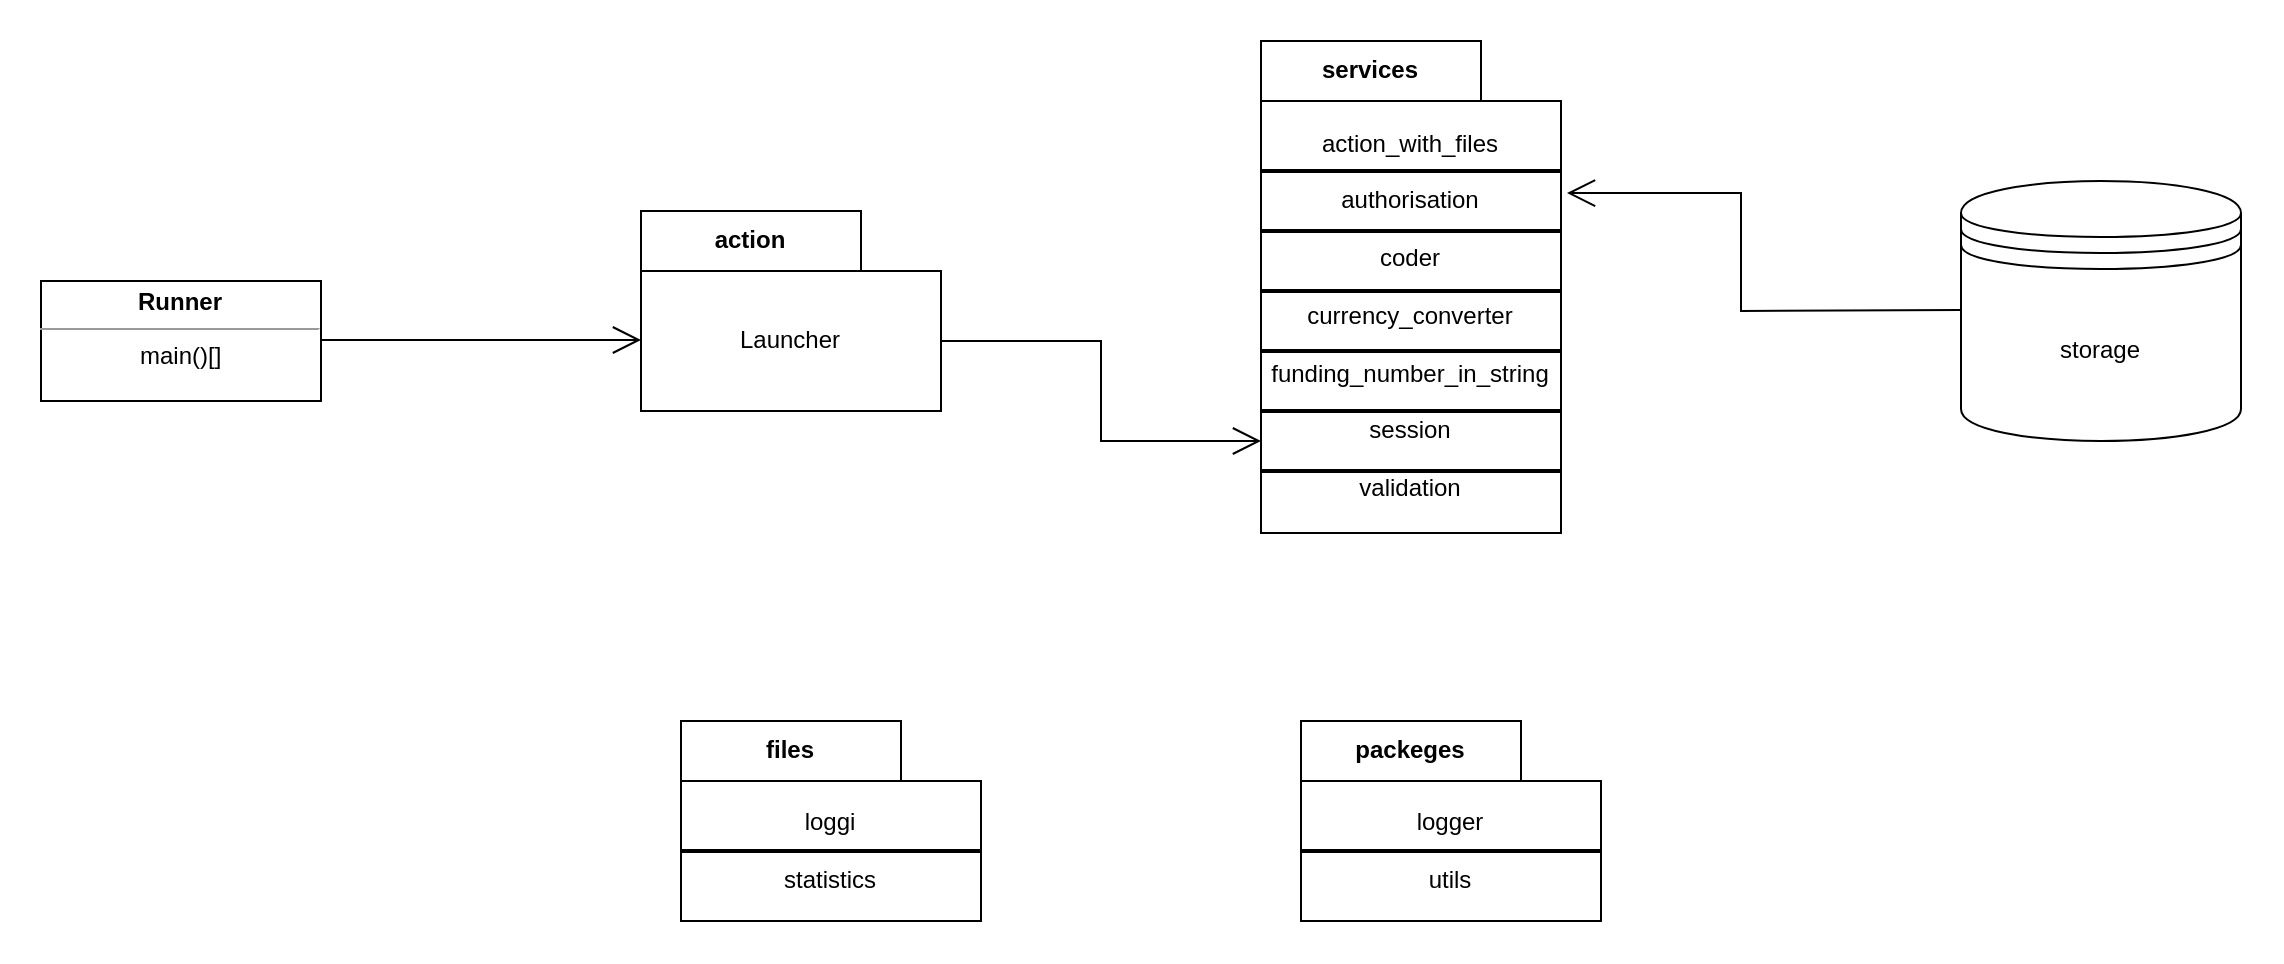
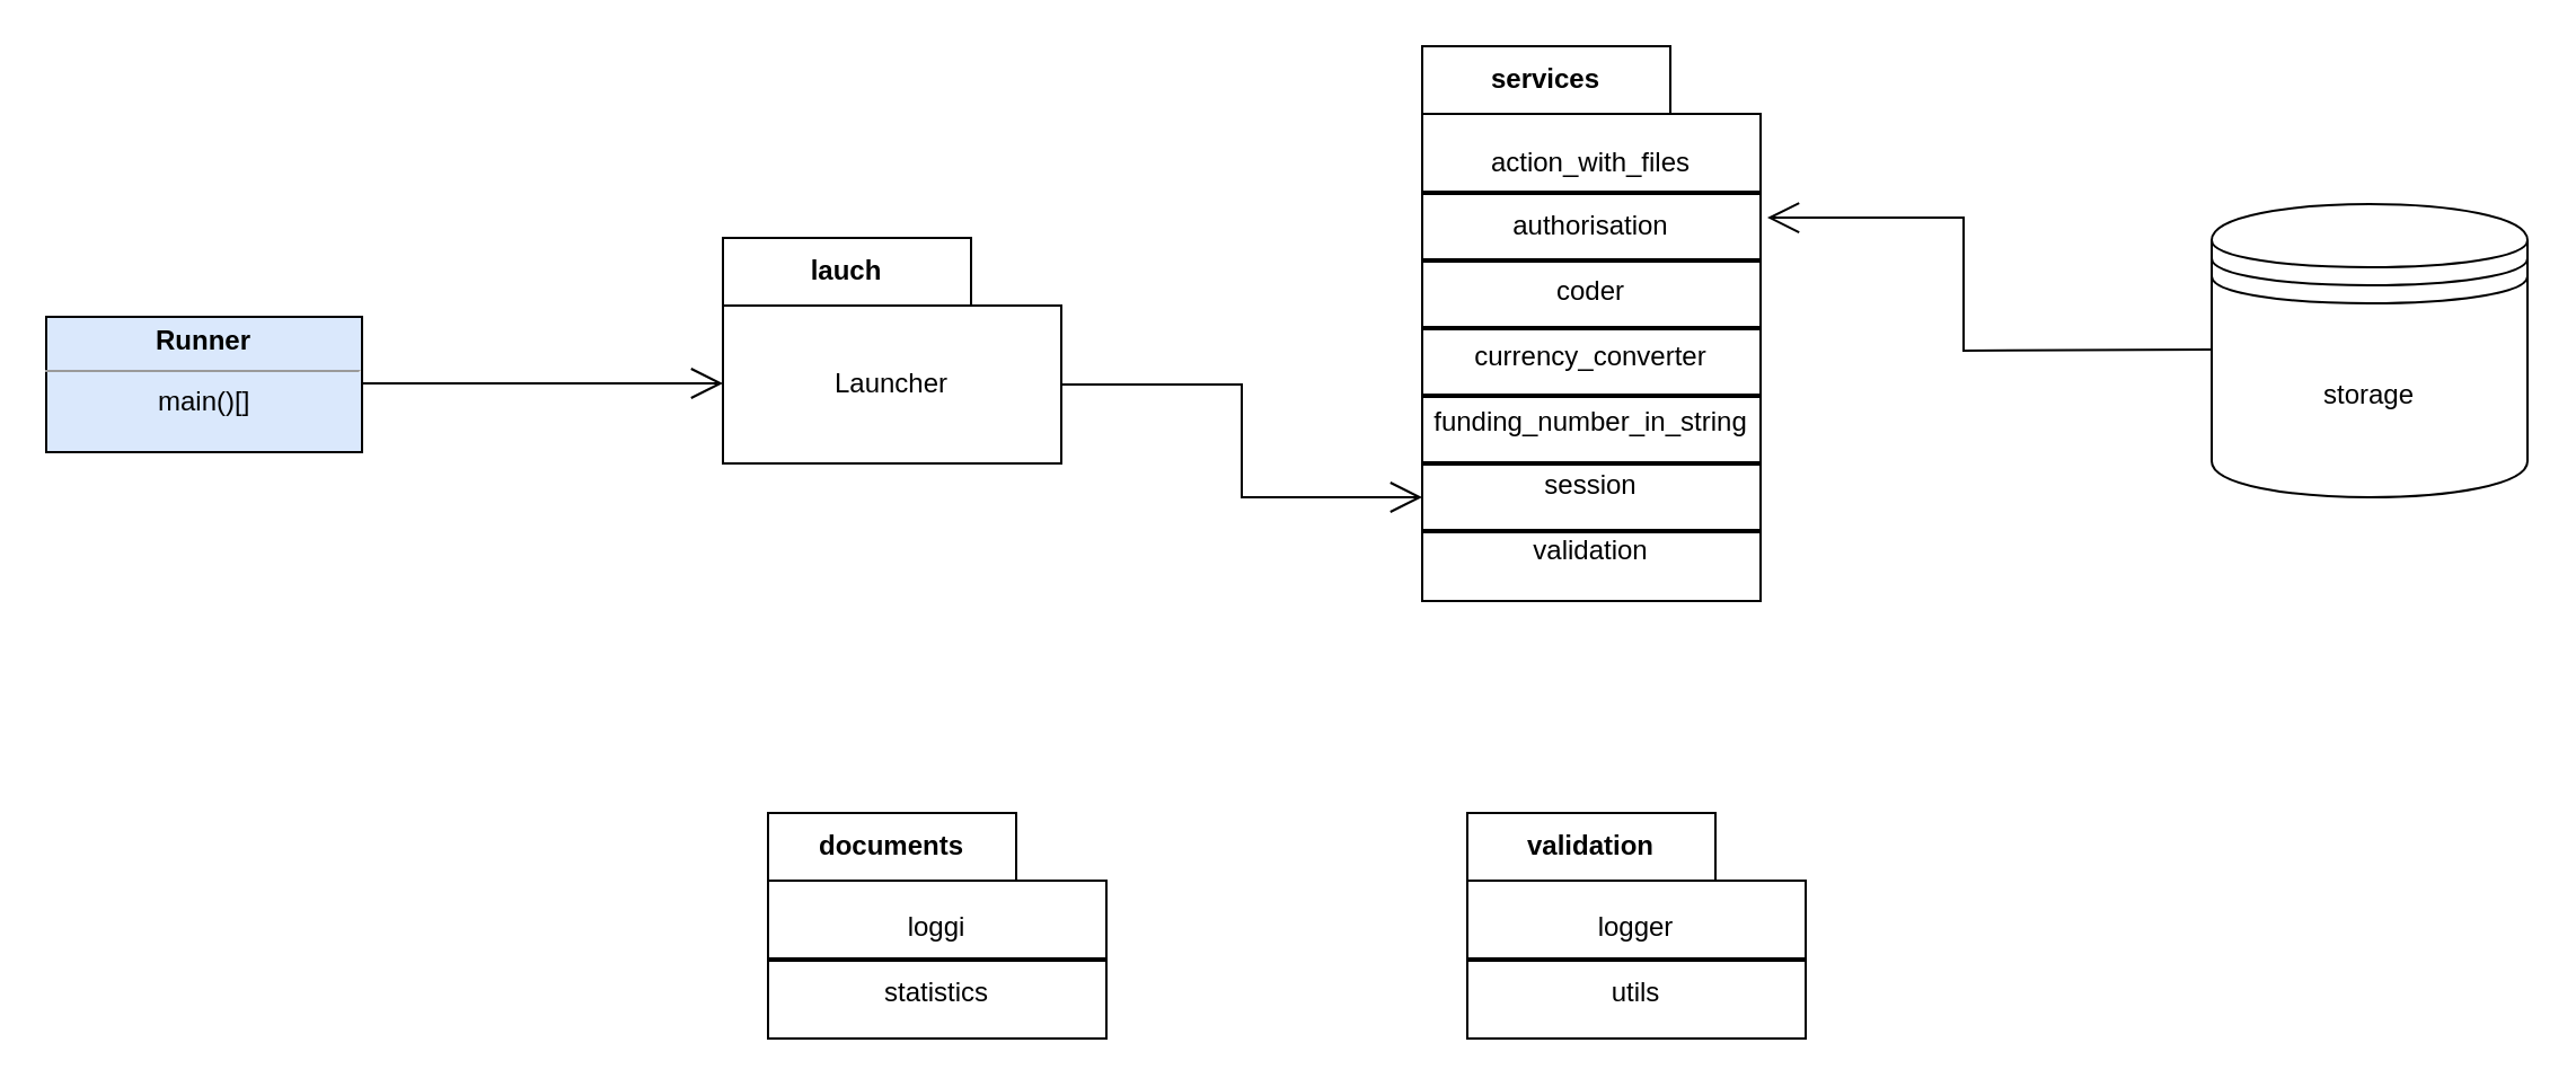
  <mxCell id="0" />
  <mxCell id="1" parent="0" />
- <mxCell id="2" value="&lt;p style=&quot;margin:0px;margin-top:4px;text-align:center;&quot;&gt;&lt;b&gt;Runner&lt;/b&gt;&lt;/p&gt;&lt;hr size=&quot;1&quot;&gt;&lt;div style=&quot;height:2px;&quot;&gt;&amp;nbsp; &amp;nbsp; &amp;nbsp; &amp;nbsp; &amp;nbsp; &amp;nbsp; &amp;nbsp; &amp;nbsp;main()[]&lt;/div&gt;" style="verticalAlign=top;align=left;overflow=fill;fontSize=12;fontFamily=Helvetica;html=1;whiteSpace=wrap;" vertex="1" parent="1"><mxGeometry x="20" y="140" width="140" height="60" as="geometry" /></mxCell>
+ <mxCell id="2" value="&lt;p style=&quot;margin:0px;margin-top:4px;text-align:center;&quot;&gt;&lt;b&gt;Runner&lt;/b&gt;&lt;/p&gt;&lt;hr size=&quot;1&quot;&gt;&lt;div style=&quot;height:2px;&quot;&gt;&amp;nbsp; &amp;nbsp; &amp;nbsp; &amp;nbsp; &amp;nbsp; &amp;nbsp; &amp;nbsp; &amp;nbsp;main()[]&lt;/div&gt;" style="verticalAlign=top;align=left;overflow=fill;fontSize=12;fontFamily=Helvetica;html=1;whiteSpace=wrap;fillColor=#dae8fc;" vertex="1" parent="1"><mxGeometry x="20" y="140" width="140" height="60" as="geometry" /></mxCell>
  <mxCell id="3" value="storage" style="shape=datastore;whiteSpace=wrap;html=1;" vertex="1" parent="1"><mxGeometry x="980" y="90" width="140" height="130" as="geometry" /></mxCell>
- <mxCell id="4" value="action" style="shape=folder;fontStyle=1;tabWidth=110;tabHeight=30;tabPosition=left;html=1;boundedLbl=1;labelInHeader=1;container=1;collapsible=0;whiteSpace=wrap;" vertex="1" parent="1"><mxGeometry x="320" y="105" width="150" height="100" as="geometry" /></mxCell>
+ <mxCell id="4" value="lauch" style="shape=folder;fontStyle=1;tabWidth=110;tabHeight=30;tabPosition=left;html=1;boundedLbl=1;labelInHeader=1;container=1;collapsible=0;whiteSpace=wrap;" vertex="1" parent="1"><mxGeometry x="320" y="105" width="150" height="100" as="geometry" /></mxCell>
  <mxCell id="5" value="Launcher" style="html=1;strokeColor=none;resizeWidth=1;resizeHeight=1;fillColor=none;part=1;connectable=0;allowArrows=0;deletable=0;whiteSpace=wrap;" vertex="1" parent="4"><mxGeometry width="150" height="70" relative="1" as="geometry"><mxPoint y="30" as="offset" /></mxGeometry></mxCell>
- <mxCell id="6" value="packeges" style="shape=folder;fontStyle=1;tabWidth=110;tabHeight=30;tabPosition=left;html=1;boundedLbl=1;labelInHeader=1;container=1;collapsible=0;whiteSpace=wrap;" vertex="1" parent="1"><mxGeometry x="650" y="360" width="150" height="100" as="geometry" /></mxCell>
+ <mxCell id="6" value="validation" style="shape=folder;fontStyle=1;tabWidth=110;tabHeight=30;tabPosition=left;html=1;boundedLbl=1;labelInHeader=1;container=1;collapsible=0;whiteSpace=wrap;" vertex="1" parent="1"><mxGeometry x="650" y="360" width="150" height="100" as="geometry" /></mxCell>
  <mxCell id="7" value="logger&lt;br&gt;&lt;br&gt;utils" style="html=1;strokeColor=none;resizeWidth=1;resizeHeight=1;fillColor=none;part=1;connectable=0;allowArrows=0;deletable=0;whiteSpace=wrap;" vertex="1" parent="6"><mxGeometry width="150" height="70" relative="1" as="geometry"><mxPoint y="30" as="offset" /></mxGeometry></mxCell>
  <mxCell id="8" value="" style="line;strokeWidth=2;html=1;" vertex="1" parent="6"><mxGeometry y="60" width="150" height="10" as="geometry" /></mxCell>
- <mxCell id="9" value="files" style="shape=folder;fontStyle=1;tabWidth=110;tabHeight=30;tabPosition=left;html=1;boundedLbl=1;labelInHeader=1;container=1;collapsible=0;whiteSpace=wrap;" vertex="1" parent="1"><mxGeometry x="340" y="360" width="150" height="100" as="geometry" /></mxCell>
+ <mxCell id="9" value="documents" style="shape=folder;fontStyle=1;tabWidth=110;tabHeight=30;tabPosition=left;html=1;boundedLbl=1;labelInHeader=1;container=1;collapsible=0;whiteSpace=wrap;" vertex="1" parent="1"><mxGeometry x="340" y="360" width="150" height="100" as="geometry" /></mxCell>
  <mxCell id="10" value="loggi&lt;br&gt;&lt;br&gt;statistics" style="html=1;strokeColor=none;resizeWidth=1;resizeHeight=1;fillColor=none;part=1;connectable=0;allowArrows=0;deletable=0;whiteSpace=wrap;" vertex="1" parent="9"><mxGeometry width="150" height="70" relative="1" as="geometry"><mxPoint y="30" as="offset" /></mxGeometry></mxCell>
  <mxCell id="11" value="" style="line;strokeWidth=2;html=1;" vertex="1" parent="9"><mxGeometry y="60" width="150" height="10" as="geometry" /></mxCell>
  <mxCell id="12" value="services" style="shape=folder;fontStyle=1;tabWidth=110;tabHeight=30;tabPosition=left;html=1;boundedLbl=1;labelInHeader=1;container=1;collapsible=0;whiteSpace=wrap;" vertex="1" parent="1"><mxGeometry x="630" y="20" width="150" height="246" as="geometry" /></mxCell>
  <mxCell id="13" value="&lt;br&gt;&lt;br&gt;&lt;br&gt;action_with_files&lt;br&gt;&lt;br&gt;authorisation&lt;br&gt;&lt;br&gt;coder&lt;br&gt;&lt;br&gt;currency_converter&lt;br&gt;&lt;br&gt;funding_number_in_string&lt;br&gt;&lt;br&gt;session&lt;br&gt;&lt;br&gt;validation" style="html=1;strokeColor=none;resizeWidth=1;resizeHeight=1;fillColor=none;part=1;connectable=0;allowArrows=0;deletable=0;whiteSpace=wrap;" vertex="1" parent="12"><mxGeometry width="150" height="172.2" relative="1" as="geometry"><mxPoint y="30" as="offset" /></mxGeometry></mxCell>
  <mxCell id="14" value="" style="line;strokeWidth=2;html=1;" vertex="1" parent="12"><mxGeometry y="90" width="150" height="10" as="geometry" /></mxCell>
  <mxCell id="15" value="" style="line;strokeWidth=2;html=1;" vertex="1" parent="12"><mxGeometry y="120" width="150" height="10" as="geometry" /></mxCell>
  <mxCell id="16" value="" style="line;strokeWidth=2;html=1;" vertex="1" parent="12"><mxGeometry y="150" width="150" height="10" as="geometry" /></mxCell>
  <mxCell id="17" value="" style="line;strokeWidth=2;html=1;" vertex="1" parent="12"><mxGeometry y="180" width="150" height="10" as="geometry" /></mxCell>
  <mxCell id="18" value="" style="line;strokeWidth=2;html=1;" vertex="1" parent="12"><mxGeometry y="210" width="150" height="10" as="geometry" /></mxCell>
  <mxCell id="19" value="" style="line;strokeWidth=2;html=1;" vertex="1" parent="12"><mxGeometry y="60" width="150" height="10" as="geometry" /></mxCell>
  <mxCell id="20" value="" style="endArrow=open;endFill=1;endSize=12;html=1;rounded=0;" edge="1" parent="1"><mxGeometry width="160" relative="1" as="geometry"><mxPoint x="160" y="169.5" as="sourcePoint" /><mxPoint x="320" y="169.5" as="targetPoint" /></mxGeometry></mxCell>
  <mxCell id="21" value="" style="endArrow=open;endFill=1;endSize=12;html=1;rounded=0;entryX=0;entryY=0.813;entryDx=0;entryDy=0;entryPerimeter=0;" edge="1" parent="1" target="12"><mxGeometry width="160" relative="1" as="geometry"><mxPoint x="470" y="170" as="sourcePoint" /><mxPoint x="630" y="170" as="targetPoint" /><Array as="points"><mxPoint x="550" y="170" /><mxPoint x="550" y="220" /></Array></mxGeometry></mxCell>
  <mxCell id="22" value="" style="endArrow=open;endFill=1;endSize=12;html=1;rounded=0;entryX=1.02;entryY=0.309;entryDx=0;entryDy=0;entryPerimeter=0;" edge="1" parent="1" target="12"><mxGeometry width="160" relative="1" as="geometry"><mxPoint x="980" y="154.5" as="sourcePoint" /><mxPoint x="870" y="40" as="targetPoint" /><Array as="points"><mxPoint x="870" y="155" /><mxPoint x="870" y="96" /></Array></mxGeometry></mxCell>
